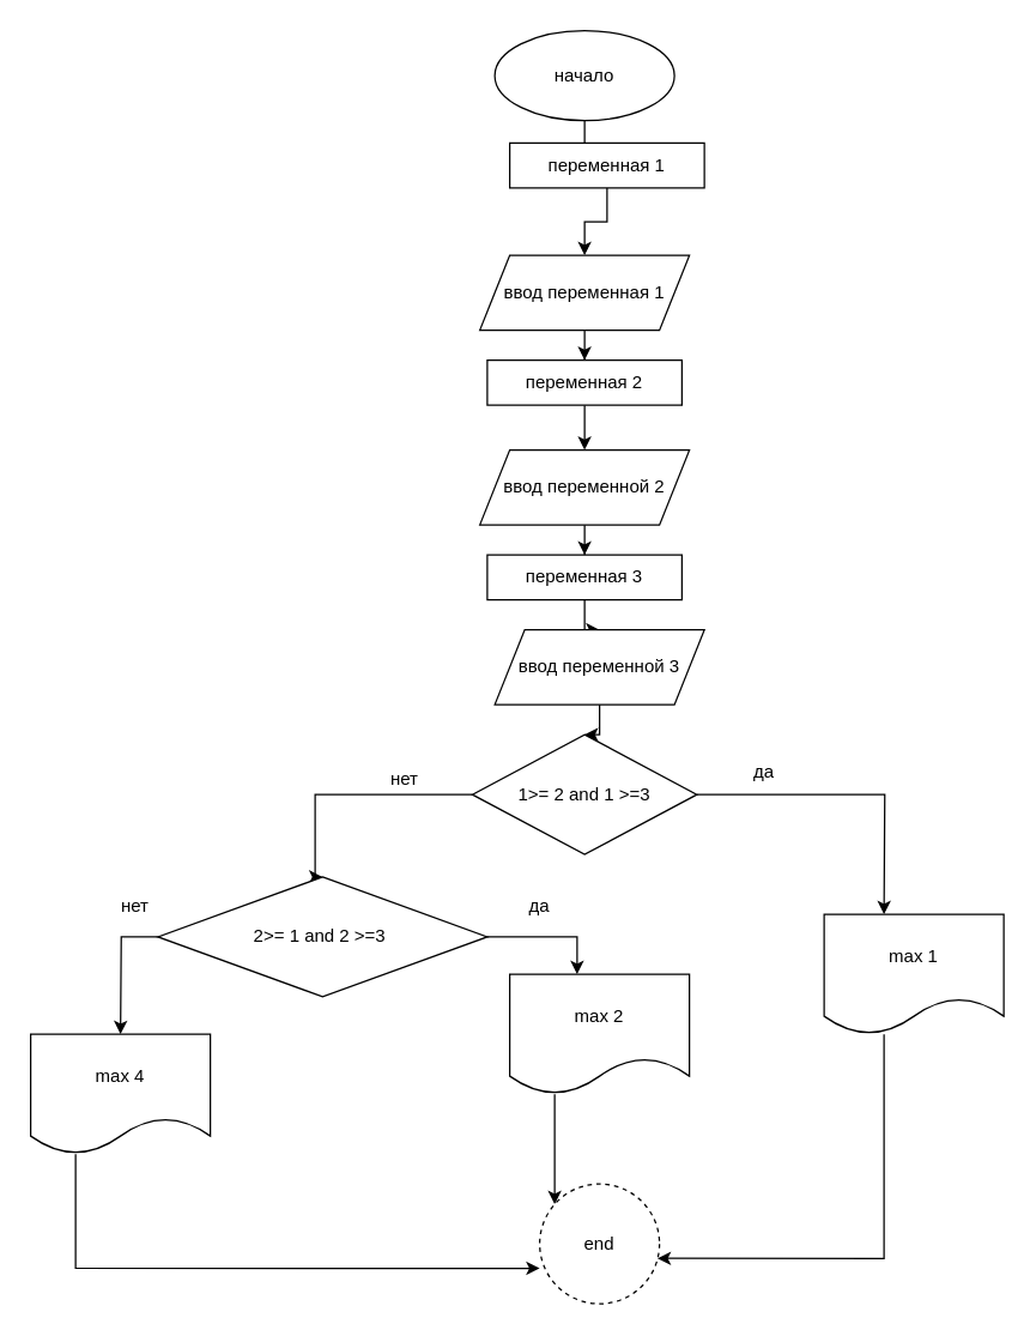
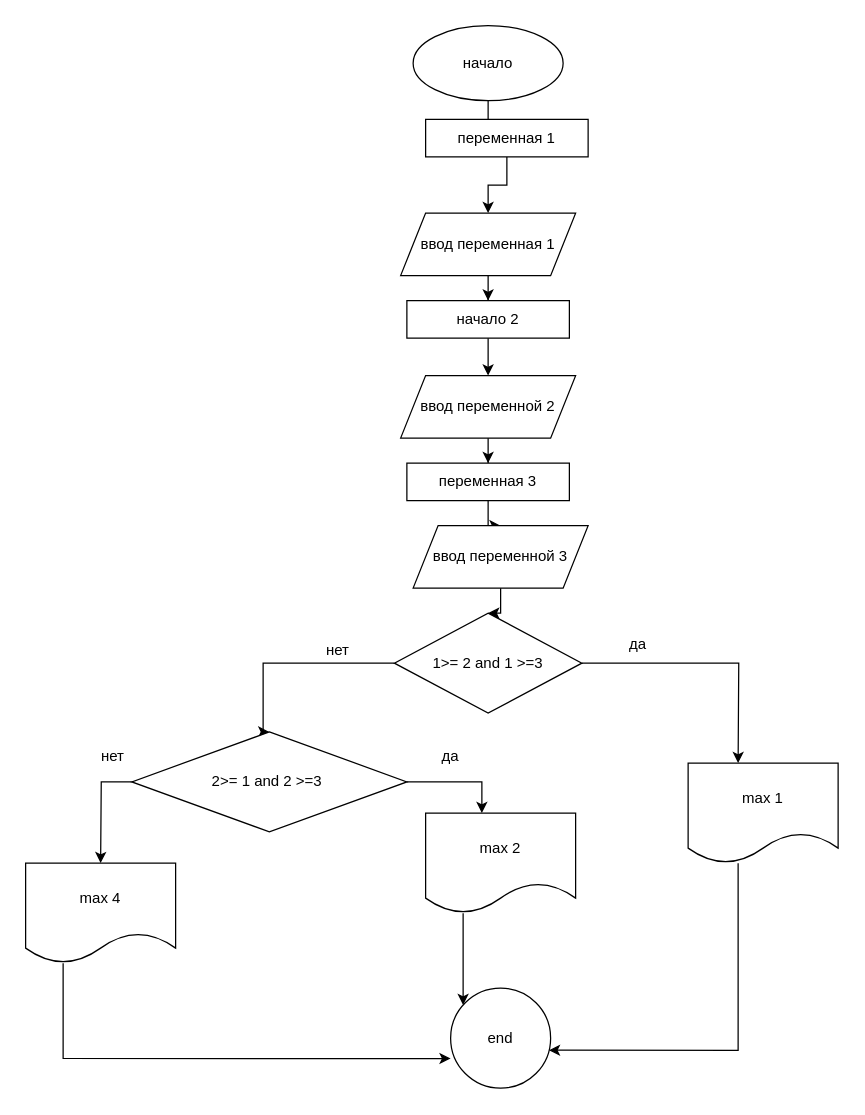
  <mxCell id="0" />
  <mxCell id="1" parent="0" />
  <mxCell id="2" value="" style="edgeStyle=orthogonalEdgeStyle;rounded=0;orthogonalLoop=1;jettySize=auto;html=1;" edge="1" parent="1" source="10" target="5"><mxGeometry relative="1" as="geometry" /></mxCell>
  <mxCell id="3" value="начало" style="ellipse;whiteSpace=wrap;html=1;" vertex="1" parent="1"><mxGeometry x="330" y="20" width="120" height="60" as="geometry" /></mxCell>
  <mxCell id="4" value="" style="edgeStyle=orthogonalEdgeStyle;rounded=0;orthogonalLoop=1;jettySize=auto;html=1;" edge="1" parent="1" source="14" target="7"><mxGeometry relative="1" as="geometry" /></mxCell>
  <mxCell id="5" value="ввод переменная 1" style="shape=parallelogram;perimeter=parallelogramPerimeter;whiteSpace=wrap;html=1;fixedSize=1;" vertex="1" parent="1"><mxGeometry x="320" y="170" width="140" height="50" as="geometry" /></mxCell>
  <mxCell id="6" value="" style="edgeStyle=orthogonalEdgeStyle;rounded=0;orthogonalLoop=1;jettySize=auto;html=1;" edge="1" parent="1" source="12" target="8"><mxGeometry relative="1" as="geometry" /></mxCell>
  <mxCell id="7" value="ввод переменной 2" style="shape=parallelogram;perimeter=parallelogramPerimeter;whiteSpace=wrap;html=1;fixedSize=1;" vertex="1" parent="1"><mxGeometry x="320" y="300" width="140" height="50" as="geometry" /></mxCell>
  <mxCell id="8" value="ввод переменной 3" style="shape=parallelogram;perimeter=parallelogramPerimeter;whiteSpace=wrap;html=1;fixedSize=1;" vertex="1" parent="1"><mxGeometry x="330" y="420" width="140" height="50" as="geometry" /></mxCell>
  <mxCell id="9" value="" style="edgeStyle=orthogonalEdgeStyle;rounded=0;orthogonalLoop=1;jettySize=auto;html=1;" edge="1" parent="1" source="3" target="10"><mxGeometry relative="1" as="geometry"><mxPoint x="390" y="80" as="sourcePoint" /><mxPoint x="390" y="170" as="targetPoint" /></mxGeometry></mxCell>
  <mxCell id="10" value="переменная 1" style="rounded=0;whiteSpace=wrap;html=1;" vertex="1" parent="1"><mxGeometry x="340" y="95" width="130" height="30" as="geometry" /></mxCell>
  <mxCell id="11" value="" style="edgeStyle=orthogonalEdgeStyle;rounded=0;orthogonalLoop=1;jettySize=auto;html=1;" edge="1" parent="1" source="7" target="12"><mxGeometry relative="1" as="geometry"><mxPoint x="390" y="350" as="sourcePoint" /><mxPoint x="390" y="440" as="targetPoint" /></mxGeometry></mxCell>
  <mxCell id="12" value="переменная 3" style="rounded=0;whiteSpace=wrap;html=1;" vertex="1" parent="1"><mxGeometry x="325" y="370" width="130" height="30" as="geometry" /></mxCell>
  <mxCell id="13" value="" style="edgeStyle=orthogonalEdgeStyle;rounded=0;orthogonalLoop=1;jettySize=auto;html=1;" edge="1" parent="1" source="5" target="14"><mxGeometry relative="1" as="geometry"><mxPoint x="390" y="220" as="sourcePoint" /><mxPoint x="390" y="300" as="targetPoint" /></mxGeometry></mxCell>
- <mxCell id="14" value="переменная 2" style="rounded=0;whiteSpace=wrap;html=1;" vertex="1" parent="1"><mxGeometry x="325" y="240" width="130" height="30" as="geometry" /></mxCell>
+ <mxCell id="14" value="начало 2" style="rounded=0;whiteSpace=wrap;html=1;" vertex="1" parent="1"><mxGeometry x="325" y="240" width="130" height="30" as="geometry" /></mxCell>
  <mxCell id="15" style="edgeStyle=orthogonalEdgeStyle;rounded=0;orthogonalLoop=1;jettySize=auto;html=1;entryX=0.5;entryY=0;entryDx=0;entryDy=0;" edge="1" parent="1" source="21" target="18"><mxGeometry relative="1" as="geometry"><mxPoint x="210" y="560" as="targetPoint" /><mxPoint x="353.714" y="610" as="sourcePoint" /><Array as="points"><mxPoint x="210" y="530" /><mxPoint x="210" y="585" /></Array></mxGeometry></mxCell>
  <mxCell id="16" value="" style="edgeStyle=orthogonalEdgeStyle;rounded=0;orthogonalLoop=1;jettySize=auto;html=1;" edge="1" parent="1" source="18" target="27"><mxGeometry relative="1" as="geometry"><Array as="points"><mxPoint x="385" y="625" /></Array></mxGeometry></mxCell>
  <mxCell id="17" style="edgeStyle=orthogonalEdgeStyle;rounded=0;orthogonalLoop=1;jettySize=auto;html=1;" edge="1" parent="1" source="18"><mxGeometry relative="1" as="geometry"><mxPoint x="80" y="690" as="targetPoint" /></mxGeometry></mxCell>
  <mxCell id="18" value="2&amp;gt;= 1 and 2 &amp;gt;=3&amp;nbsp;" style="rhombus;whiteSpace=wrap;html=1;" vertex="1" parent="1"><mxGeometry x="105" y="585" width="220" height="80" as="geometry" /></mxCell>
  <mxCell id="19" value="" style="edgeStyle=orthogonalEdgeStyle;rounded=0;orthogonalLoop=1;jettySize=auto;html=1;" edge="1" parent="1" source="8" target="21"><mxGeometry relative="1" as="geometry"><mxPoint x="390" y="480" as="sourcePoint" /><mxPoint x="390" y="584" as="targetPoint" /></mxGeometry></mxCell>
  <mxCell id="20" style="edgeStyle=orthogonalEdgeStyle;rounded=0;orthogonalLoop=1;jettySize=auto;html=1;exitX=1;exitY=0.5;exitDx=0;exitDy=0;entryX=0.5;entryY=0;entryDx=0;entryDy=0;" edge="1" parent="1" source="21"><mxGeometry relative="1" as="geometry"><mxPoint x="590" y="610" as="targetPoint" /></mxGeometry></mxCell>
  <mxCell id="21" value="1&amp;gt;= 2 and 1 &amp;gt;=3" style="rhombus;whiteSpace=wrap;html=1;" vertex="1" parent="1"><mxGeometry x="315" y="490" width="150" height="80" as="geometry" /></mxCell>
  <mxCell id="22" value="нет" style="text;html=1;strokeColor=none;fillColor=none;align=center;verticalAlign=middle;whiteSpace=wrap;rounded=0;" vertex="1" parent="1"><mxGeometry x="240" y="505" width="60" height="30" as="geometry" /></mxCell>
  <mxCell id="23" value="да" style="text;html=1;strokeColor=none;fillColor=none;align=center;verticalAlign=middle;whiteSpace=wrap;rounded=0;" vertex="1" parent="1"><mxGeometry x="480" y="500" width="60" height="30" as="geometry" /></mxCell>
  <mxCell id="24" style="edgeStyle=orthogonalEdgeStyle;rounded=0;orthogonalLoop=1;jettySize=auto;html=1;entryX=0.983;entryY=0.621;entryDx=0;entryDy=0;entryPerimeter=0;" edge="1" parent="1" source="25" target="32"><mxGeometry relative="1" as="geometry"><Array as="points"><mxPoint x="590" y="840" /></Array></mxGeometry></mxCell>
  <mxCell id="25" value="max 1" style="shape=document;whiteSpace=wrap;html=1;boundedLbl=1;" vertex="1" parent="1"><mxGeometry x="550" y="610" width="120" height="80" as="geometry" /></mxCell>
  <mxCell id="26" value="" style="edgeStyle=orthogonalEdgeStyle;rounded=0;orthogonalLoop=1;jettySize=auto;html=1;" edge="1" parent="1" source="27" target="32"><mxGeometry relative="1" as="geometry"><Array as="points"><mxPoint x="370" y="750" /><mxPoint x="370" y="750" /></Array></mxGeometry></mxCell>
  <mxCell id="27" value="max 2" style="shape=document;whiteSpace=wrap;html=1;boundedLbl=1;" vertex="1" parent="1"><mxGeometry x="340" y="650" width="120" height="80" as="geometry" /></mxCell>
  <mxCell id="28" value="да" style="text;html=1;strokeColor=none;fillColor=none;align=center;verticalAlign=middle;whiteSpace=wrap;rounded=0;" vertex="1" parent="1"><mxGeometry x="330" y="590" width="60" height="30" as="geometry" /></mxCell>
  <mxCell id="29" value="нет" style="text;html=1;strokeColor=none;fillColor=none;align=center;verticalAlign=middle;whiteSpace=wrap;rounded=0;" vertex="1" parent="1"><mxGeometry x="60" y="590" width="60" height="30" as="geometry" /></mxCell>
  <mxCell id="30" style="edgeStyle=orthogonalEdgeStyle;rounded=0;orthogonalLoop=1;jettySize=auto;html=1;entryX=0;entryY=0.704;entryDx=0;entryDy=0;entryPerimeter=0;" edge="1" parent="1" source="31" target="32"><mxGeometry relative="1" as="geometry"><Array as="points"><mxPoint x="50" y="846" /></Array></mxGeometry></mxCell>
  <mxCell id="31" value="max 4" style="shape=document;whiteSpace=wrap;html=1;boundedLbl=1;" vertex="1" parent="1"><mxGeometry x="20" y="690" width="120" height="80" as="geometry" /></mxCell>
- <mxCell id="32" value="end" style="ellipse;whiteSpace=wrap;html=1;aspect=fixed;dashed=1;" vertex="1" parent="1"><mxGeometry x="360" y="790" width="80" height="80" as="geometry" /></mxCell>
+ <mxCell id="32" value="end" style="ellipse;whiteSpace=wrap;html=1;aspect=fixed;" vertex="1" parent="1"><mxGeometry x="360" y="790" width="80" height="80" as="geometry" /></mxCell>
